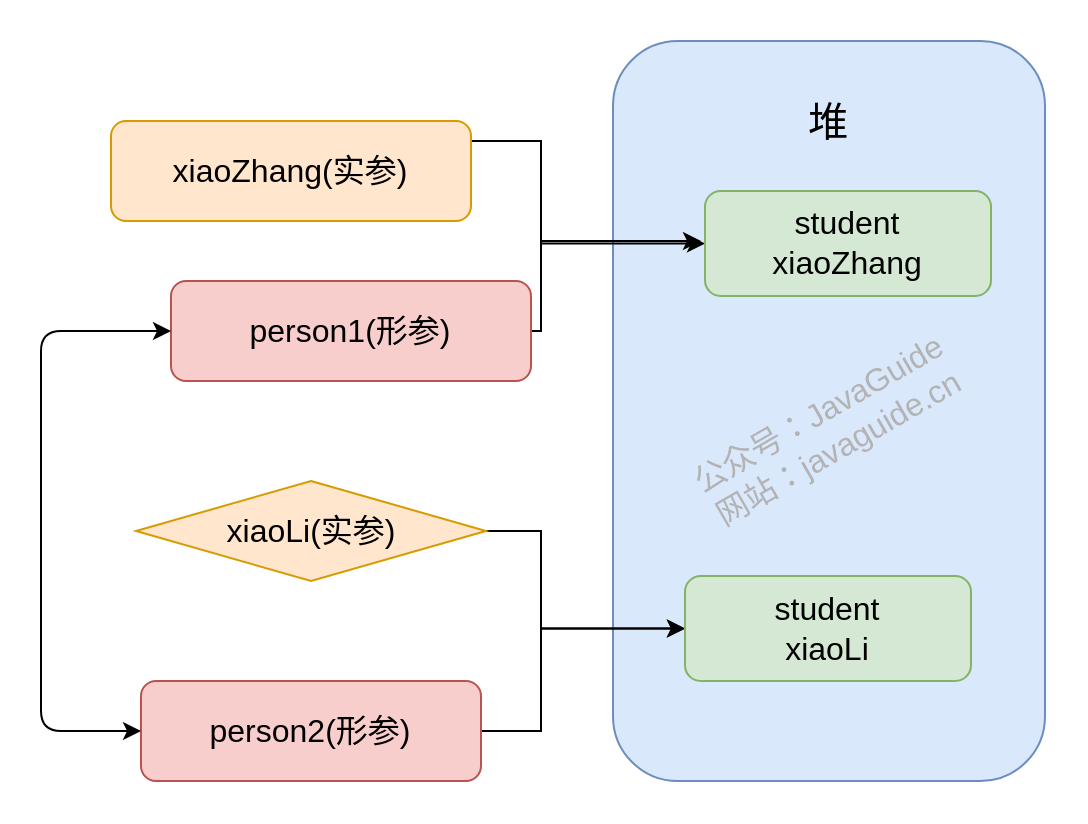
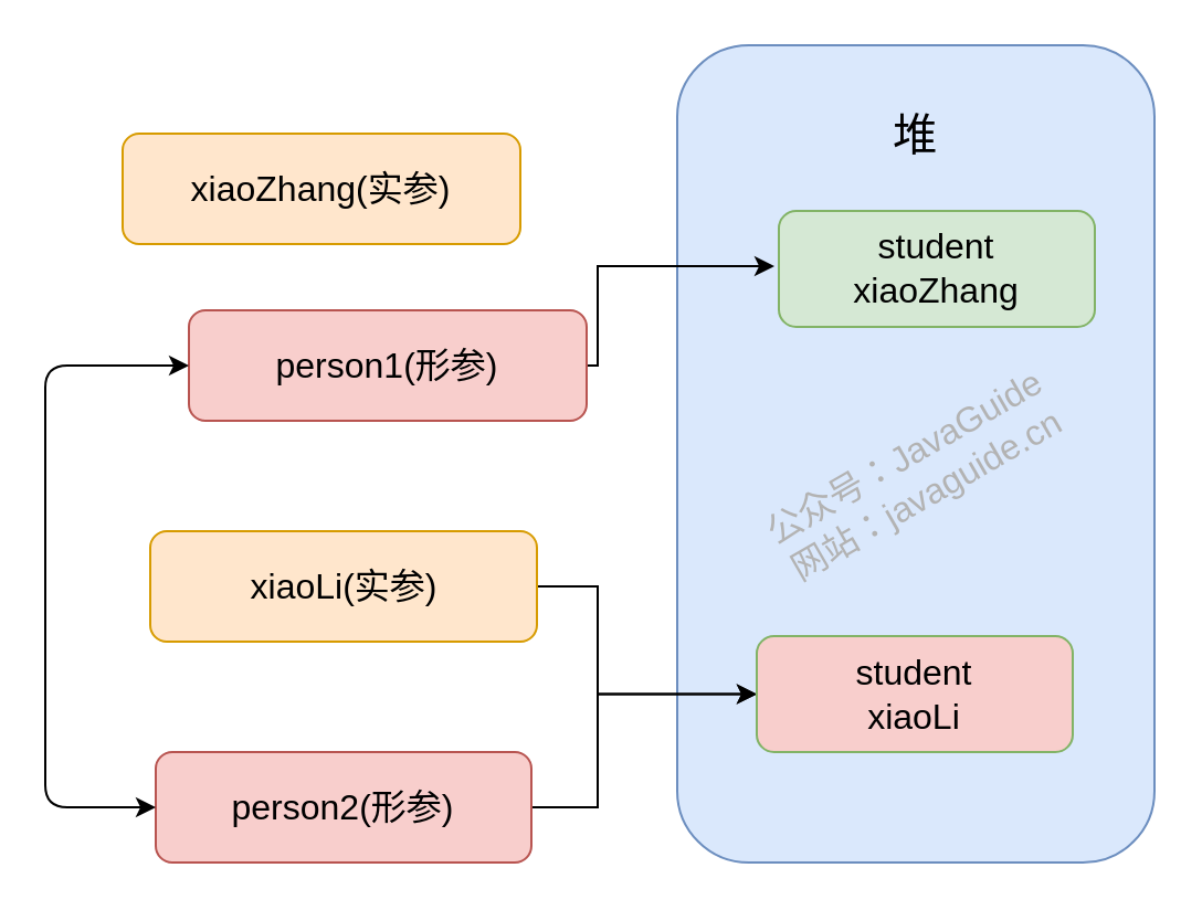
  <mxCell id="0" />
  <mxCell id="1" parent="0" />
  <mxCell id="2" value="" style="rounded=1;whiteSpace=wrap;html=1;glass=0;shadow=0;sketch=0;fillColor=#dae8fc;strokeColor=#6c8ebf;fontSize=16;" parent="1" vertex="1"><mxGeometry x="306" y="20" width="216" height="370" as="geometry" /></mxCell>
  <mxCell id="3" style="edgeStyle=orthogonalEdgeStyle;rounded=0;sketch=0;orthogonalLoop=1;jettySize=auto;html=1;entryX=0;entryY=0.5;entryDx=0;entryDy=0;shadow=0;fontSize=16;" parent="1" source="4" target="13" edge="1"><mxGeometry relative="1" as="geometry"><Array as="points"><mxPoint x="270" y="265" /><mxPoint x="270" y="314" /></Array></mxGeometry></mxCell>
- <mxCell id="4" value="&lt;font style=&quot;font-size: 16px;&quot;&gt;xiaoLi(实参)&lt;/font&gt;" style="rhombus;whiteSpace=wrap;html=1;glass=0;shadow=0;sketch=0;fillColor=#ffe6cc;strokeColor=#d79b00;fontSize=16;" parent="1" vertex="1"><mxGeometry x="67.5" y="240" width="175" height="50" as="geometry" /></mxCell>
- <mxCell id="5" style="edgeStyle=orthogonalEdgeStyle;rounded=0;sketch=0;orthogonalLoop=1;jettySize=auto;html=1;entryX=0;entryY=0.5;entryDx=0;entryDy=0;shadow=0;fontSize=16;" parent="1" source="6" target="8" edge="1"><mxGeometry relative="1" as="geometry"><Array as="points"><mxPoint x="270" y="70" /><mxPoint x="270" y="121" /></Array></mxGeometry></mxCell>
+ <mxCell id="4" value="&lt;font style=&quot;font-size: 16px;&quot;&gt;xiaoLi(实参)&lt;/font&gt;" style="rounded=1;whiteSpace=wrap;html=1;glass=0;shadow=0;sketch=0;fillColor=#ffe6cc;strokeColor=#d79b00;fontSize=16;" parent="1" vertex="1"><mxGeometry x="67.5" y="240" width="175" height="50" as="geometry" /></mxCell>
  <mxCell id="6" value="&lt;font style=&quot;font-size: 16px;&quot;&gt;xiaoZhang(实参)&lt;/font&gt;" style="rounded=1;whiteSpace=wrap;html=1;glass=0;shadow=0;sketch=0;fillColor=#ffe6cc;strokeColor=#d79b00;fontSize=16;" parent="1" vertex="1"><mxGeometry x="55" y="60" width="180" height="50" as="geometry" /></mxCell>
  <mxCell id="7" value="&lt;font style=&quot;font-size: 20px;&quot;&gt;堆&lt;/font&gt;" style="text;html=1;strokeColor=none;fillColor=none;align=center;verticalAlign=middle;whiteSpace=wrap;rounded=0;opacity=40;fontSize=20;shadow=0;sketch=0;" parent="1" vertex="1"><mxGeometry x="393.5" y="50" width="40" height="20" as="geometry" /></mxCell>
  <mxCell id="8" value="&lt;span style=&quot;font-size: 16px;&quot;&gt;student&lt;br style=&quot;font-size: 16px;&quot;&gt;xiaoZhang&lt;/span&gt;" style="rounded=1;whiteSpace=wrap;html=1;glass=0;shadow=0;sketch=0;fillColor=#d5e8d4;strokeColor=#82b366;fontSize=16;" parent="1" vertex="1"><mxGeometry x="352" y="95" width="143" height="52.5" as="geometry" /></mxCell>
  <mxCell id="9" style="edgeStyle=orthogonalEdgeStyle;rounded=0;sketch=0;orthogonalLoop=1;jettySize=auto;html=1;entryX=0;entryY=0.5;entryDx=0;entryDy=0;shadow=0;fontSize=16;" parent="1" source="10" target="13" edge="1"><mxGeometry relative="1" as="geometry"><Array as="points"><mxPoint x="270" y="365" /><mxPoint x="270" y="314" /></Array></mxGeometry></mxCell>
  <mxCell id="10" value="&lt;span style=&quot;font-size: 16px;&quot;&gt;person2(形参)&lt;/span&gt;" style="rounded=1;whiteSpace=wrap;html=1;glass=0;shadow=0;sketch=0;fillColor=#f8cecc;strokeColor=#b85450;fontSize=16;" parent="1" vertex="1"><mxGeometry x="70" y="340" width="170" height="50" as="geometry" /></mxCell>
  <mxCell id="11" style="edgeStyle=orthogonalEdgeStyle;rounded=0;sketch=0;orthogonalLoop=1;jettySize=auto;html=1;shadow=0;fontSize=16;" parent="1" source="12" edge="1"><mxGeometry relative="1" as="geometry"><mxPoint x="350" y="120" as="targetPoint" /><Array as="points"><mxPoint x="270" y="165" /><mxPoint x="270" y="120" /></Array></mxGeometry></mxCell>
  <mxCell id="12" value="&lt;font style=&quot;font-size: 16px;&quot;&gt;person1(形参)&lt;/font&gt;" style="rounded=1;whiteSpace=wrap;html=1;glass=0;shadow=0;sketch=0;fillColor=#f8cecc;strokeColor=#b85450;fontSize=16;" parent="1" vertex="1"><mxGeometry x="85" y="140" width="180" height="50" as="geometry" /></mxCell>
- <mxCell id="13" value="&lt;span style=&quot;font-size: 16px;&quot;&gt;student&lt;br style=&quot;font-size: 16px;&quot;&gt;xiaoLi&lt;br style=&quot;font-size: 16px;&quot;&gt;&lt;/span&gt;" style="rounded=1;whiteSpace=wrap;html=1;glass=0;shadow=0;sketch=0;fillColor=#d5e8d4;strokeColor=#82b366;fontSize=16;" parent="1" vertex="1"><mxGeometry x="342" y="287.5" width="143" height="52.5" as="geometry" /></mxCell>
+ <mxCell id="13" value="&lt;span style=&quot;font-size: 16px;&quot;&gt;student&lt;br style=&quot;font-size: 16px;&quot;&gt;xiaoLi&lt;br style=&quot;font-size: 16px;&quot;&gt;&lt;/span&gt;" style="rounded=1;whiteSpace=wrap;html=1;glass=0;shadow=0;sketch=0;fillColor=#f8cecc;strokeColor=#82b366;fontSize=16;" parent="1" vertex="1"><mxGeometry x="342" y="287.5" width="143" height="52.5" as="geometry" /></mxCell>
  <mxCell id="14" value="" style="endArrow=classic;startArrow=classic;html=1;entryX=0;entryY=0.5;entryDx=0;entryDy=0;exitX=0;exitY=0.5;exitDx=0;exitDy=0;edgeStyle=orthogonalEdgeStyle;shadow=0;sketch=0;fontSize=16;" parent="1" source="10" target="12" edge="1"><mxGeometry width="50" height="50" relative="1" as="geometry"><mxPoint x="30" as="sourcePoint" y="220" /><mxPoint x="80" y="170" as="targetPoint" /><Array as="points"><mxPoint x="20" y="365" /><mxPoint x="20" y="165" /></Array></mxGeometry></mxCell>
  <mxCell id="15" value="公众号：JavaGuide&lt;br style=&quot;font-size: 16px;&quot;&gt;网站：javaguide.cn" style="text;html=1;strokeColor=none;fillColor=none;align=center;verticalAlign=middle;whiteSpace=wrap;rounded=0;labelBackgroundColor=none;fontSize=16;fontColor=#B3B3B3;rotation=-30;sketch=0;shadow=0;" parent="1" vertex="1"><mxGeometry x="324" y="210" width="180" height="10" as="geometry" /></mxCell>
